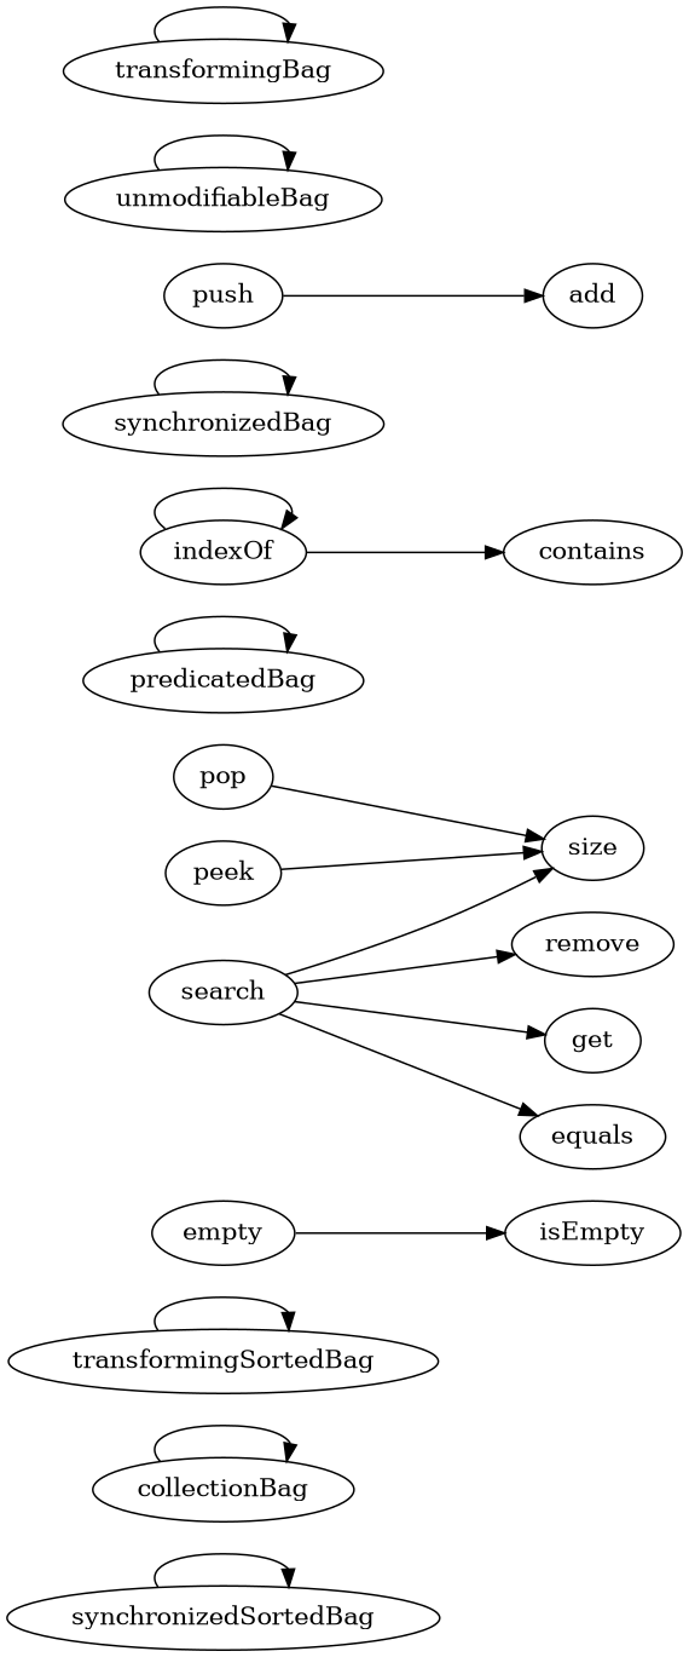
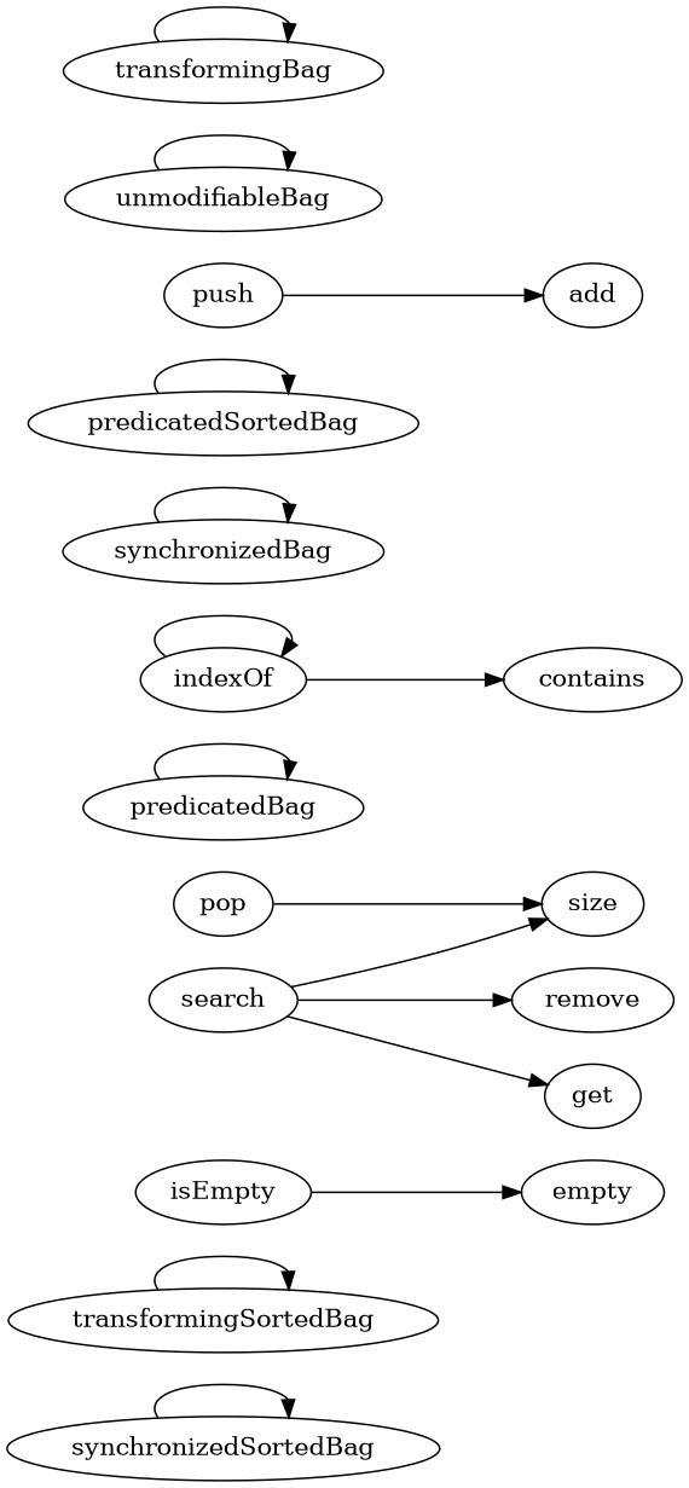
  digraph {
    rankdir=LR
    synchronizedSortedBag
-   collectionBag
    transformingSortedBag
    empty
    isEmpty
    pop
    size
    predicatedBag
    search
    remove
    get
-   equals
    indexOf
    contains
    synchronizedBag
+   predicatedSortedBag
    push
    add
-   peek
    unmodifiableBag
    transformingBag
    synchronizedSortedBag -> synchronizedSortedBag
-   collectionBag -> collectionBag
    transformingSortedBag -> transformingSortedBag
-   empty -> isEmpty
+   isEmpty -> empty
    pop -> size
    predicatedBag -> predicatedBag
    search -> size
    search -> remove
    search -> get
-   search -> equals
    indexOf -> indexOf
    indexOf -> contains
    synchronizedBag -> synchronizedBag
+   predicatedSortedBag -> predicatedSortedBag
    push -> add
-   peek -> size
    unmodifiableBag -> unmodifiableBag
    transformingBag -> transformingBag
  }
